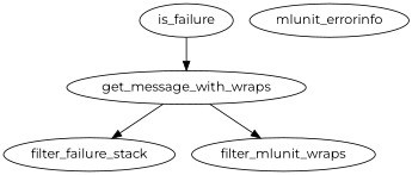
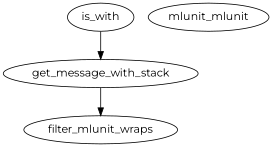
  digraph {
    fontname=Montserrat
    node [fontname=Montserrat]
    edge [fontname=Montserrat]
-   get_message_with_stack [label=get_message_with_wraps]
-   filter_failure_stack
+   get_message_with_stack
    n3 [label=filter_mlunit_wraps]
-   is_failure
-   mlunit_errorinfo
-   get_message_with_stack -> filter_failure_stack
+   is_failure [label=is_with]
+   mlunit_errorinfo [label=mlunit_mlunit]
    get_message_with_stack -> n3
    is_failure -> get_message_with_stack
  }
